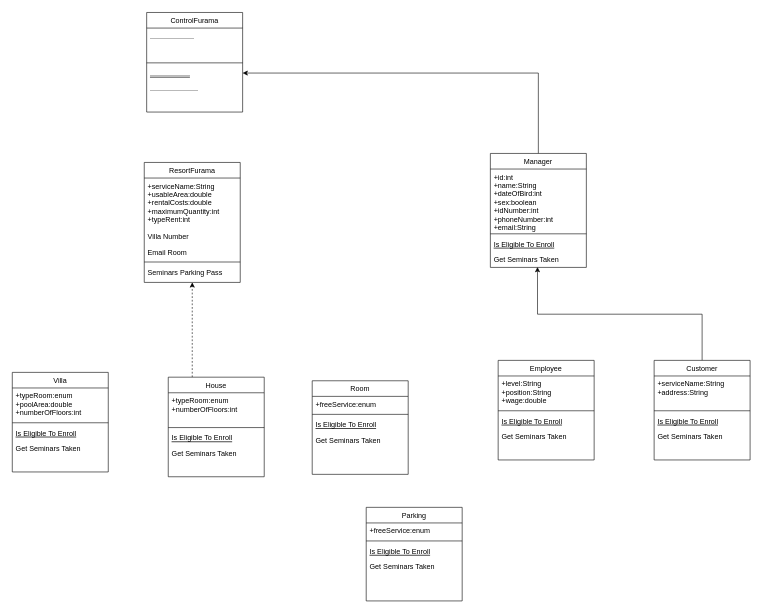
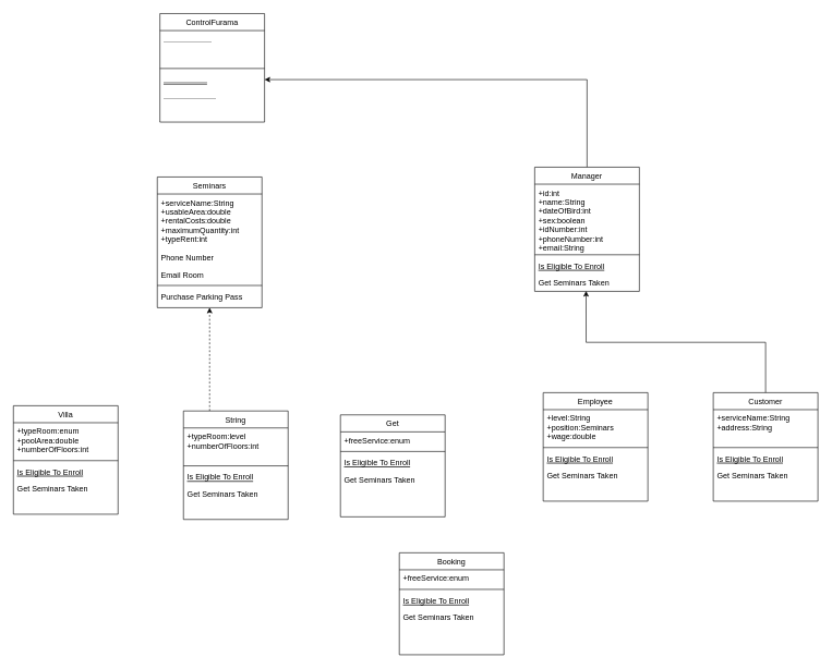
  <mxCell id="0" />
  <mxCell id="1" parent="0" />
- <mxCell id="2" value="ResortFurama" style="swimlane;fontStyle=0;align=center;verticalAlign=top;childLayout=stackLayout;horizontal=1;startSize=26;horizontalStack=0;resizeParent=1;resizeLast=0;collapsible=1;marginBottom=0;rounded=0;shadow=0;strokeWidth=1;" parent="1" vertex="1"><mxGeometry x="240" y="270" width="160" height="200" as="geometry"><mxRectangle x="230" y="140" width="160" height="26" as="alternateBounds" /></mxGeometry></mxCell>
+ <mxCell id="2" value="Seminars" style="swimlane;fontStyle=0;align=center;verticalAlign=top;childLayout=stackLayout;horizontal=1;startSize=26;horizontalStack=0;resizeParent=1;resizeLast=0;collapsible=1;marginBottom=0;rounded=0;shadow=0;strokeWidth=1;" parent="1" vertex="1"><mxGeometry x="240" y="270" width="160" height="200" as="geometry"><mxRectangle x="230" y="140" width="160" height="26" as="alternateBounds" /></mxGeometry></mxCell>
  <mxCell id="3" value="+serviceName:String&#10;+usableArea:double&#10;+rentalCosts:double&#10;+maximumQuantity:int&#10;+typeRent:int" style="text;align=left;verticalAlign=top;spacingLeft=4;spacingRight=4;overflow=hidden;rotatable=0;points=[[0,0.5],[1,0.5]];portConstraint=eastwest;" parent="2" vertex="1"><mxGeometry y="26" width="160" height="84" as="geometry" /></mxCell>
- <mxCell id="4" value="Villa Number" style="text;align=left;verticalAlign=top;spacingLeft=4;spacingRight=4;overflow=hidden;rotatable=0;points=[[0,0.5],[1,0.5]];portConstraint=eastwest;rounded=0;shadow=0;html=0;" parent="2" vertex="1"><mxGeometry y="110" width="160" height="26" as="geometry" /></mxCell>
+ <mxCell id="4" value="Phone Number" style="text;align=left;verticalAlign=top;spacingLeft=4;spacingRight=4;overflow=hidden;rotatable=0;points=[[0,0.5],[1,0.5]];portConstraint=eastwest;rounded=0;shadow=0;html=0;" parent="2" vertex="1"><mxGeometry y="110" width="160" height="26" as="geometry" /></mxCell>
  <mxCell id="5" value="Email Room" style="text;align=left;verticalAlign=top;spacingLeft=4;spacingRight=4;overflow=hidden;rotatable=0;points=[[0,0.5],[1,0.5]];portConstraint=eastwest;rounded=0;shadow=0;html=0;" parent="2" vertex="1"><mxGeometry y="136" width="160" height="26" as="geometry" /></mxCell>
  <mxCell id="6" value="" style="line;html=1;strokeWidth=1;align=left;verticalAlign=middle;spacingTop=-1;spacingLeft=3;spacingRight=3;rotatable=0;labelPosition=right;points=[];portConstraint=eastwest;" parent="2" vertex="1"><mxGeometry y="162" width="160" height="8" as="geometry" /></mxCell>
- <mxCell id="7" value="Seminars Parking Pass" style="text;align=left;verticalAlign=top;spacingLeft=4;spacingRight=4;overflow=hidden;rotatable=0;points=[[0,0.5],[1,0.5]];portConstraint=eastwest;" parent="2" vertex="1"><mxGeometry y="170" width="160" height="26" as="geometry" /></mxCell>
+ <mxCell id="7" value="Purchase Parking Pass" style="text;align=left;verticalAlign=top;spacingLeft=4;spacingRight=4;overflow=hidden;rotatable=0;points=[[0,0.5],[1,0.5]];portConstraint=eastwest;" parent="2" vertex="1"><mxGeometry y="170" width="160" height="26" as="geometry" /></mxCell>
  <mxCell id="8" value="Villa" style="swimlane;fontStyle=0;align=center;verticalAlign=top;childLayout=stackLayout;horizontal=1;startSize=26;horizontalStack=0;resizeParent=1;resizeLast=0;collapsible=1;marginBottom=0;rounded=0;shadow=0;strokeWidth=1;" parent="1" vertex="1"><mxGeometry x="20" y="620" width="160" height="166" as="geometry"><mxRectangle x="130" y="380" width="160" height="26" as="alternateBounds" /></mxGeometry></mxCell>
  <mxCell id="9" value="+typeRoom:enum&#10;+poolArea:double&#10;+numberOfFloors:int&#10;" style="text;align=left;verticalAlign=top;spacingLeft=4;spacingRight=4;overflow=hidden;rotatable=0;points=[[0,0.5],[1,0.5]];portConstraint=eastwest;" parent="8" vertex="1"><mxGeometry y="26" width="160" height="54" as="geometry" /></mxCell>
  <mxCell id="10" value="" style="line;html=1;strokeWidth=1;align=left;verticalAlign=middle;spacingTop=-1;spacingLeft=3;spacingRight=3;rotatable=0;labelPosition=right;points=[];portConstraint=eastwest;" parent="8" vertex="1"><mxGeometry y="80" width="160" height="8" as="geometry" /></mxCell>
  <mxCell id="11" value="Is Eligible To Enroll" style="text;align=left;verticalAlign=top;spacingLeft=4;spacingRight=4;overflow=hidden;rotatable=0;points=[[0,0.5],[1,0.5]];portConstraint=eastwest;fontStyle=4" parent="8" vertex="1"><mxGeometry y="88" width="160" height="26" as="geometry" /></mxCell>
  <mxCell id="12" value="Get Seminars Taken" style="text;align=left;verticalAlign=top;spacingLeft=4;spacingRight=4;overflow=hidden;rotatable=0;points=[[0,0.5],[1,0.5]];portConstraint=eastwest;" parent="8" vertex="1"><mxGeometry y="114" width="160" height="26" as="geometry" /></mxCell>
  <mxCell id="13" style="edgeStyle=orthogonalEdgeStyle;rounded=0;orthogonalLoop=1;jettySize=auto;html=1;entryX=0.5;entryY=1;entryDx=0;entryDy=0;dashed=1;" edge="1" parent="1" source="14" target="2"><mxGeometry relative="1" as="geometry"><Array as="points"><mxPoint x="320" y="590" /><mxPoint x="320" y="590" /></Array></mxGeometry></mxCell>
- <mxCell id="14" value="House" style="swimlane;fontStyle=0;align=center;verticalAlign=top;childLayout=stackLayout;horizontal=1;startSize=26;horizontalStack=0;resizeParent=1;resizeLast=0;collapsible=1;marginBottom=0;rounded=0;shadow=0;strokeWidth=1;" vertex="1" parent="1"><mxGeometry x="280" y="628" width="160" height="166" as="geometry"><mxRectangle x="130" y="380" width="160" height="26" as="alternateBounds" /></mxGeometry></mxCell>
- <mxCell id="15" value="+typeRoom:enum&#10;+numberOfFloors:int&#10;" style="text;align=left;verticalAlign=top;spacingLeft=4;spacingRight=4;overflow=hidden;rotatable=0;points=[[0,0.5],[1,0.5]];portConstraint=eastwest;" vertex="1" parent="14"><mxGeometry y="26" width="160" height="54" as="geometry" /></mxCell>
+ <mxCell id="14" value="String" style="swimlane;fontStyle=0;align=center;verticalAlign=top;childLayout=stackLayout;horizontal=1;startSize=26;horizontalStack=0;resizeParent=1;resizeLast=0;collapsible=1;marginBottom=0;rounded=0;shadow=0;strokeWidth=1;" vertex="1" parent="1"><mxGeometry x="280" y="628" width="160" height="166" as="geometry"><mxRectangle x="130" y="380" width="160" height="26" as="alternateBounds" /></mxGeometry></mxCell>
+ <mxCell id="15" value="+typeRoom:level&#10;+numberOfFloors:int&#10;" style="text;align=left;verticalAlign=top;spacingLeft=4;spacingRight=4;overflow=hidden;rotatable=0;points=[[0,0.5],[1,0.5]];portConstraint=eastwest;" vertex="1" parent="14"><mxGeometry y="26" width="160" height="54" as="geometry" /></mxCell>
  <mxCell id="16" value="" style="line;html=1;strokeWidth=1;align=left;verticalAlign=middle;spacingTop=-1;spacingLeft=3;spacingRight=3;rotatable=0;labelPosition=right;points=[];portConstraint=eastwest;" vertex="1" parent="14"><mxGeometry y="80" width="160" height="8" as="geometry" /></mxCell>
  <mxCell id="17" value="Is Eligible To Enroll" style="text;align=left;verticalAlign=top;spacingLeft=4;spacingRight=4;overflow=hidden;rotatable=0;points=[[0,0.5],[1,0.5]];portConstraint=eastwest;fontStyle=4" vertex="1" parent="14"><mxGeometry y="88" width="160" height="26" as="geometry" /></mxCell>
  <mxCell id="18" value="Get Seminars Taken" style="text;align=left;verticalAlign=top;spacingLeft=4;spacingRight=4;overflow=hidden;rotatable=0;points=[[0,0.5],[1,0.5]];portConstraint=eastwest;" vertex="1" parent="14"><mxGeometry y="114" width="160" height="26" as="geometry" /></mxCell>
- <mxCell id="19" value="Room" style="swimlane;fontStyle=0;align=center;verticalAlign=top;childLayout=stackLayout;horizontal=1;startSize=26;horizontalStack=0;resizeParent=1;resizeLast=0;collapsible=1;marginBottom=0;rounded=0;shadow=0;strokeWidth=1;" vertex="1" parent="1"><mxGeometry x="520" y="634" width="160" height="156" as="geometry"><mxRectangle x="130" y="380" width="160" height="26" as="alternateBounds" /></mxGeometry></mxCell>
+ <mxCell id="19" value="Get" style="swimlane;fontStyle=0;align=center;verticalAlign=top;childLayout=stackLayout;horizontal=1;startSize=26;horizontalStack=0;resizeParent=1;resizeLast=0;collapsible=1;marginBottom=0;rounded=0;shadow=0;strokeWidth=1;" vertex="1" parent="1"><mxGeometry x="520" y="634" width="160" height="156" as="geometry"><mxRectangle x="130" y="380" width="160" height="26" as="alternateBounds" /></mxGeometry></mxCell>
  <mxCell id="20" value="+freeService:enum" style="text;align=left;verticalAlign=top;spacingLeft=4;spacingRight=4;overflow=hidden;rotatable=0;points=[[0,0.5],[1,0.5]];portConstraint=eastwest;" vertex="1" parent="19"><mxGeometry y="26" width="160" height="26" as="geometry" /></mxCell>
  <mxCell id="21" value="" style="line;html=1;strokeWidth=1;align=left;verticalAlign=middle;spacingTop=-1;spacingLeft=3;spacingRight=3;rotatable=0;labelPosition=right;points=[];portConstraint=eastwest;" vertex="1" parent="19"><mxGeometry y="52" width="160" height="8" as="geometry" /></mxCell>
  <mxCell id="22" value="Is Eligible To Enroll" style="text;align=left;verticalAlign=top;spacingLeft=4;spacingRight=4;overflow=hidden;rotatable=0;points=[[0,0.5],[1,0.5]];portConstraint=eastwest;fontStyle=4" vertex="1" parent="19"><mxGeometry y="60" width="160" height="26" as="geometry" /></mxCell>
  <mxCell id="23" value="Get Seminars Taken" style="text;align=left;verticalAlign=top;spacingLeft=4;spacingRight=4;overflow=hidden;rotatable=0;points=[[0,0.5],[1,0.5]];portConstraint=eastwest;" vertex="1" parent="19"><mxGeometry y="86" width="160" height="26" as="geometry" /></mxCell>
  <mxCell id="24" style="edgeStyle=orthogonalEdgeStyle;rounded=0;orthogonalLoop=1;jettySize=auto;html=1;entryX=1;entryY=0.5;entryDx=0;entryDy=0;startArrow=none;" edge="1" parent="1" source="30" target="28"><mxGeometry relative="1" as="geometry"><mxPoint x="910" y="630" as="sourcePoint" /><mxPoint x="420" y="140" as="targetPoint" /><Array as="points" /></mxGeometry></mxCell>
  <mxCell id="25" value="ControlFurama" style="swimlane;fontStyle=0;align=center;verticalAlign=top;childLayout=stackLayout;horizontal=1;startSize=26;horizontalStack=0;resizeParent=1;resizeLast=0;collapsible=1;marginBottom=0;rounded=0;shadow=0;strokeWidth=1;" vertex="1" parent="1"><mxGeometry x="244" y="20" width="160" height="166" as="geometry"><mxRectangle x="130" y="380" width="160" height="26" as="alternateBounds" /></mxGeometry></mxCell>
  <mxCell id="26" value="......................" style="text;align=left;verticalAlign=top;spacingLeft=4;spacingRight=4;overflow=hidden;rotatable=0;points=[[0,0.5],[1,0.5]];portConstraint=eastwest;" vertex="1" parent="25"><mxGeometry y="26" width="160" height="54" as="geometry" /></mxCell>
  <mxCell id="27" value="" style="line;html=1;strokeWidth=1;align=left;verticalAlign=middle;spacingTop=-1;spacingLeft=3;spacingRight=3;rotatable=0;labelPosition=right;points=[];portConstraint=eastwest;" vertex="1" parent="25"><mxGeometry y="80" width="160" height="8" as="geometry" /></mxCell>
  <mxCell id="28" value="...................." style="text;align=left;verticalAlign=top;spacingLeft=4;spacingRight=4;overflow=hidden;rotatable=0;points=[[0,0.5],[1,0.5]];portConstraint=eastwest;fontStyle=4" vertex="1" parent="25"><mxGeometry y="88" width="160" height="26" as="geometry" /></mxCell>
  <mxCell id="29" value="........................" style="text;align=left;verticalAlign=top;spacingLeft=4;spacingRight=4;overflow=hidden;rotatable=0;points=[[0,0.5],[1,0.5]];portConstraint=eastwest;" vertex="1" parent="25"><mxGeometry y="114" width="160" height="26" as="geometry" /></mxCell>
  <mxCell id="30" value="Manager" style="swimlane;fontStyle=0;align=center;verticalAlign=top;childLayout=stackLayout;horizontal=1;startSize=26;horizontalStack=0;resizeParent=1;resizeLast=0;collapsible=1;marginBottom=0;rounded=0;shadow=0;strokeWidth=1;" vertex="1" parent="1"><mxGeometry x="817" y="255" width="160" height="190" as="geometry"><mxRectangle x="130" y="380" width="160" height="26" as="alternateBounds" /></mxGeometry></mxCell>
  <mxCell id="31" value="+id:int&#10;+name:String&#10;+dateOfBird:int&#10;+sex:boolean&#10;+idNumber:int&#10;+phoneNumber:int&#10;+email:String" style="text;align=left;verticalAlign=top;spacingLeft=4;spacingRight=4;overflow=hidden;rotatable=0;points=[[0,0.5],[1,0.5]];portConstraint=eastwest;" vertex="1" parent="30"><mxGeometry y="26" width="160" height="104" as="geometry" /></mxCell>
  <mxCell id="32" value="" style="line;html=1;strokeWidth=1;align=left;verticalAlign=middle;spacingTop=-1;spacingLeft=3;spacingRight=3;rotatable=0;labelPosition=right;points=[];portConstraint=eastwest;" vertex="1" parent="30"><mxGeometry y="130" width="160" height="8" as="geometry" /></mxCell>
  <mxCell id="33" value="Is Eligible To Enroll" style="text;align=left;verticalAlign=top;spacingLeft=4;spacingRight=4;overflow=hidden;rotatable=0;points=[[0,0.5],[1,0.5]];portConstraint=eastwest;fontStyle=4" vertex="1" parent="30"><mxGeometry y="138" width="160" height="26" as="geometry" /></mxCell>
  <mxCell id="34" value="Get Seminars Taken" style="text;align=left;verticalAlign=top;spacingLeft=4;spacingRight=4;overflow=hidden;rotatable=0;points=[[0,0.5],[1,0.5]];portConstraint=eastwest;" vertex="1" parent="30"><mxGeometry y="164" width="160" height="26" as="geometry" /></mxCell>
  <mxCell id="35" value="Employee" style="swimlane;fontStyle=0;align=center;verticalAlign=top;childLayout=stackLayout;horizontal=1;startSize=26;horizontalStack=0;resizeParent=1;resizeLast=0;collapsible=1;marginBottom=0;rounded=0;shadow=0;strokeWidth=1;" vertex="1" parent="1"><mxGeometry x="830" y="600" width="160" height="166" as="geometry"><mxRectangle x="130" y="380" width="160" height="26" as="alternateBounds" /></mxGeometry></mxCell>
- <mxCell id="36" value="+level:String&#10;+position:String&#10;+wage:double" style="text;align=left;verticalAlign=top;spacingLeft=4;spacingRight=4;overflow=hidden;rotatable=0;points=[[0,0.5],[1,0.5]];portConstraint=eastwest;" vertex="1" parent="35"><mxGeometry y="26" width="160" height="54" as="geometry" /></mxCell>
+ <mxCell id="36" value="+level:String&#10;+position:Seminars&#10;+wage:double" style="text;align=left;verticalAlign=top;spacingLeft=4;spacingRight=4;overflow=hidden;rotatable=0;points=[[0,0.5],[1,0.5]];portConstraint=eastwest;" vertex="1" parent="35"><mxGeometry y="26" width="160" height="54" as="geometry" /></mxCell>
  <mxCell id="37" value="" style="line;html=1;strokeWidth=1;align=left;verticalAlign=middle;spacingTop=-1;spacingLeft=3;spacingRight=3;rotatable=0;labelPosition=right;points=[];portConstraint=eastwest;" vertex="1" parent="35"><mxGeometry y="80" width="160" height="8" as="geometry" /></mxCell>
  <mxCell id="38" value="Is Eligible To Enroll" style="text;align=left;verticalAlign=top;spacingLeft=4;spacingRight=4;overflow=hidden;rotatable=0;points=[[0,0.5],[1,0.5]];portConstraint=eastwest;fontStyle=4" vertex="1" parent="35"><mxGeometry y="88" width="160" height="26" as="geometry" /></mxCell>
  <mxCell id="39" value="Get Seminars Taken" style="text;align=left;verticalAlign=top;spacingLeft=4;spacingRight=4;overflow=hidden;rotatable=0;points=[[0,0.5],[1,0.5]];portConstraint=eastwest;" vertex="1" parent="35"><mxGeometry y="114" width="160" height="26" as="geometry" /></mxCell>
  <mxCell id="40" style="edgeStyle=orthogonalEdgeStyle;rounded=0;orthogonalLoop=1;jettySize=auto;html=1;entryX=0.491;entryY=0.977;entryDx=0;entryDy=0;entryPerimeter=0;" edge="1" parent="1" source="41" target="34"><mxGeometry relative="1" as="geometry"><Array as="points"><mxPoint x="1170" y="523" /><mxPoint x="896" y="523" /></Array></mxGeometry></mxCell>
  <mxCell id="41" value="Customer" style="swimlane;fontStyle=0;align=center;verticalAlign=top;childLayout=stackLayout;horizontal=1;startSize=26;horizontalStack=0;resizeParent=1;resizeLast=0;collapsible=1;marginBottom=0;rounded=0;shadow=0;strokeWidth=1;" vertex="1" parent="1"><mxGeometry x="1090" y="600" width="160" height="166" as="geometry"><mxRectangle x="130" y="380" width="160" height="26" as="alternateBounds" /></mxGeometry></mxCell>
  <mxCell id="42" value="+serviceName:String&#10;+address:String" style="text;align=left;verticalAlign=top;spacingLeft=4;spacingRight=4;overflow=hidden;rotatable=0;points=[[0,0.5],[1,0.5]];portConstraint=eastwest;" vertex="1" parent="41"><mxGeometry y="26" width="160" height="54" as="geometry" /></mxCell>
  <mxCell id="43" value="" style="line;html=1;strokeWidth=1;align=left;verticalAlign=middle;spacingTop=-1;spacingLeft=3;spacingRight=3;rotatable=0;labelPosition=right;points=[];portConstraint=eastwest;" vertex="1" parent="41"><mxGeometry y="80" width="160" height="8" as="geometry" /></mxCell>
  <mxCell id="44" value="Is Eligible To Enroll" style="text;align=left;verticalAlign=top;spacingLeft=4;spacingRight=4;overflow=hidden;rotatable=0;points=[[0,0.5],[1,0.5]];portConstraint=eastwest;fontStyle=4" vertex="1" parent="41"><mxGeometry y="88" width="160" height="26" as="geometry" /></mxCell>
  <mxCell id="45" value="Get Seminars Taken" style="text;align=left;verticalAlign=top;spacingLeft=4;spacingRight=4;overflow=hidden;rotatable=0;points=[[0,0.5],[1,0.5]];portConstraint=eastwest;" vertex="1" parent="41"><mxGeometry y="114" width="160" height="26" as="geometry" /></mxCell>
- <mxCell id="46" value="Parking" style="swimlane;fontStyle=0;align=center;verticalAlign=top;childLayout=stackLayout;horizontal=1;startSize=26;horizontalStack=0;resizeParent=1;resizeLast=0;collapsible=1;marginBottom=0;rounded=0;shadow=0;strokeWidth=1;" vertex="1" parent="1"><mxGeometry x="610" y="845" width="160" height="156" as="geometry"><mxRectangle x="130" y="380" width="160" height="26" as="alternateBounds" /></mxGeometry></mxCell>
+ <mxCell id="46" value="Booking" style="swimlane;fontStyle=0;align=center;verticalAlign=top;childLayout=stackLayout;horizontal=1;startSize=26;horizontalStack=0;resizeParent=1;resizeLast=0;collapsible=1;marginBottom=0;rounded=0;shadow=0;strokeWidth=1;" vertex="1" parent="1"><mxGeometry x="610" y="845" width="160" height="156" as="geometry"><mxRectangle x="130" y="380" width="160" height="26" as="alternateBounds" /></mxGeometry></mxCell>
  <mxCell id="47" value="+freeService:enum" style="text;align=left;verticalAlign=top;spacingLeft=4;spacingRight=4;overflow=hidden;rotatable=0;points=[[0,0.5],[1,0.5]];portConstraint=eastwest;" vertex="1" parent="46"><mxGeometry y="26" width="160" height="26" as="geometry" /></mxCell>
  <mxCell id="48" value="" style="line;html=1;strokeWidth=1;align=left;verticalAlign=middle;spacingTop=-1;spacingLeft=3;spacingRight=3;rotatable=0;labelPosition=right;points=[];portConstraint=eastwest;" vertex="1" parent="46"><mxGeometry y="52" width="160" height="8" as="geometry" /></mxCell>
  <mxCell id="49" value="Is Eligible To Enroll" style="text;align=left;verticalAlign=top;spacingLeft=4;spacingRight=4;overflow=hidden;rotatable=0;points=[[0,0.5],[1,0.5]];portConstraint=eastwest;fontStyle=4" vertex="1" parent="46"><mxGeometry y="60" width="160" height="26" as="geometry" /></mxCell>
  <mxCell id="50" value="Get Seminars Taken" style="text;align=left;verticalAlign=top;spacingLeft=4;spacingRight=4;overflow=hidden;rotatable=0;points=[[0,0.5],[1,0.5]];portConstraint=eastwest;" vertex="1" parent="46"><mxGeometry y="86" width="160" height="26" as="geometry" /></mxCell>
